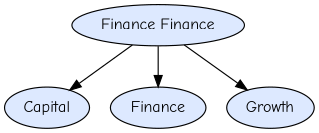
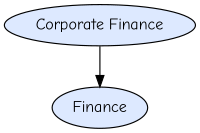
  digraph {
    fontname="Comic Neue"
    rankdir=TB
    node [fillcolor="#DDE9FF" fontname="Comic Neue" style=filled]
    edge [fontname="Comic Neue"]
-   n1 [label="Finance Finance"]
-   n2 [label=Capital]
+   n1 [label="Corporate Finance"]
    n3 [label=Finance]
-   n4 [label=Growth]
-   n1 -> n2
    n1 -> n3
-   n1 -> n4
  }
